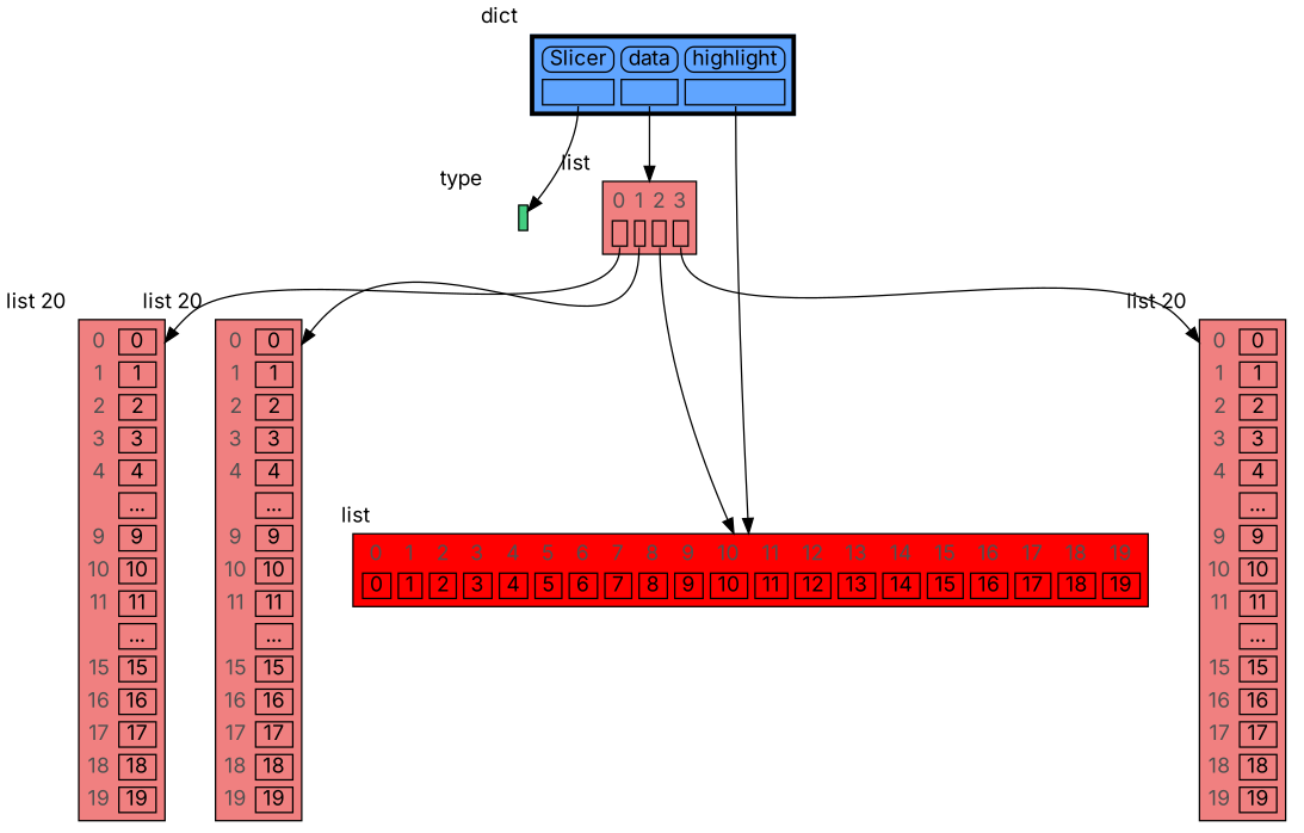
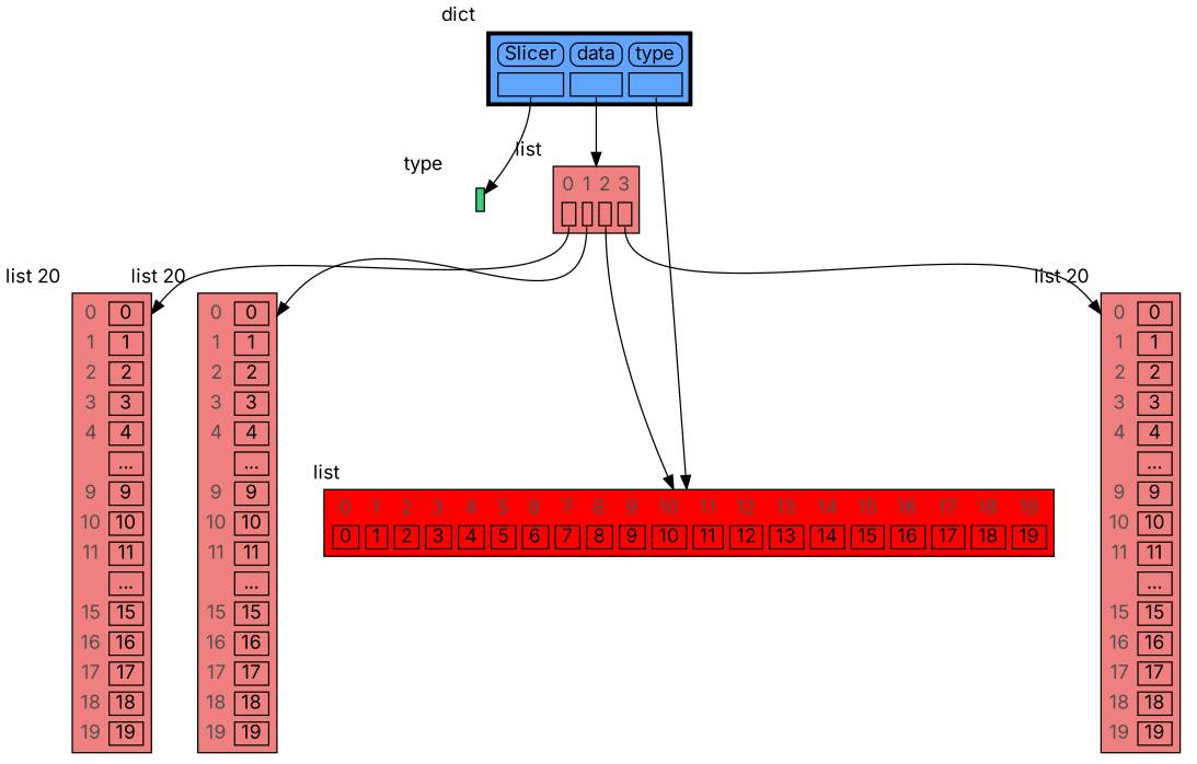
  digraph {
    fontname=Inter
    node [shape=plaintext xlabel="list 20" fontname=Inter]
    edge [style=solid fontname=Inter headport=table]
    n1 [label=< <TABLE BORDER="1" CELLBORDER="1" CELLSPACING="0" CELLPADDING="0" BGCOLOR="seagreen3" PORT="table">     <TR><TD BORDER="0"> </TD></TR> </TABLE> > xlabel=type]
    n2 [label=< <TABLE BORDER="1" CELLBORDER="1" CELLSPACING="5" CELLPADDING="0" BGCOLOR="lightcoral" PORT="table">     <TR><TD BORDER="0"><font color="#505050">0</font></TD><TD BORDER="0"><font color="#505050">1</font></TD><TD BORDER="0"><font color="#505050">2</font></TD><TD BORDER="0"><font color="#505050">3</font></TD></TR>     <TR><TD BORDER="1" PORT="ref0"> </TD><TD BORDER="1" PORT="ref1"> </TD><TD BORDER="1" PORT="ref2"> </TD><TD BORDER="1" PORT="ref3"> </TD></TR> </TABLE> > xlabel=list]
    n3 [label=< <TABLE BORDER="1" CELLBORDER="1" CELLSPACING="5" CELLPADDING="0" BGCOLOR="lightcoral" PORT="table">     <TR><TD BORDER="0"><font color="#505050">0</font></TD><TD BORDER="1"> 0 </TD></TR>     <TR><TD BORDER="0"><font color="#505050">1</font></TD><TD BORDER="1"> 1 </TD></TR>     <TR><TD BORDER="0"><font color="#505050">2</font></TD><TD BORDER="1"> 2 </TD></TR>     <TR><TD BORDER="0"><font color="#505050">3</font></TD><TD BORDER="1"> 3 </TD></TR>     <TR><TD BORDER="0"><font color="#505050">4</font></TD><TD BORDER="1"> 4 </TD></TR>     <TR><TD BORDER="0">  </TD><TD BORDER="1" >...</TD></TR>     <TR><TD BORDER="0"><font color="#505050">9</font></TD><TD BORDER="1"> 9 </TD></TR>     <TR><TD BORDER="0"><font color="#505050">10</font></TD><TD BORDER="1"> 10 </TD></TR>     <TR><TD BORDER="0"><font color="#505050">11</font></TD><TD BORDER="1"> 11 </TD></TR>     <TR><TD BORDER="0">  </TD><TD BORDER="1" >...</TD></TR>     <TR><TD BORDER="0"><font color="#505050">15</font></TD><TD BORDER="1"> 15 </TD></TR>     <TR><TD BORDER="0"><font color="#505050">16</font></TD><TD BORDER="1"> 16 </TD></TR>     <TR><TD BORDER="0"><font color="#505050">17</font></TD><TD BORDER="1"> 17 </TD></TR>     <TR><TD BORDER="0"><font color="#505050">18</font></TD><TD BORDER="1"> 18 </TD></TR>     <TR><TD BORDER="0"><font color="#505050">19</font></TD><TD BORDER="1"> 19 </TD></TR> </TABLE> >]
    n4 [label=< <TABLE BORDER="1" CELLBORDER="1" CELLSPACING="5" CELLPADDING="0" BGCOLOR="lightcoral" PORT="table">     <TR><TD BORDER="0"><font color="#505050">0</font></TD><TD BORDER="1"> 0 </TD></TR>     <TR><TD BORDER="0"><font color="#505050">1</font></TD><TD BORDER="1"> 1 </TD></TR>     <TR><TD BORDER="0"><font color="#505050">2</font></TD><TD BORDER="1"> 2 </TD></TR>     <TR><TD BORDER="0"><font color="#505050">3</font></TD><TD BORDER="1"> 3 </TD></TR>     <TR><TD BORDER="0"><font color="#505050">4</font></TD><TD BORDER="1"> 4 </TD></TR>     <TR><TD BORDER="0">  </TD><TD BORDER="1" >...</TD></TR>     <TR><TD BORDER="0"><font color="#505050">9</font></TD><TD BORDER="1"> 9 </TD></TR>     <TR><TD BORDER="0"><font color="#505050">10</font></TD><TD BORDER="1"> 10 </TD></TR>     <TR><TD BORDER="0"><font color="#505050">11</font></TD><TD BORDER="1"> 11 </TD></TR>     <TR><TD BORDER="0">  </TD><TD BORDER="1" >...</TD></TR>     <TR><TD BORDER="0"><font color="#505050">15</font></TD><TD BORDER="1"> 15 </TD></TR>     <TR><TD BORDER="0"><font color="#505050">16</font></TD><TD BORDER="1"> 16 </TD></TR>     <TR><TD BORDER="0"><font color="#505050">17</font></TD><TD BORDER="1"> 17 </TD></TR>     <TR><TD BORDER="0"><font color="#505050">18</font></TD><TD BORDER="1"> 18 </TD></TR>     <TR><TD BORDER="0"><font color="#505050">19</font></TD><TD BORDER="1"> 19 </TD></TR> </TABLE> >]
    n5 [label=< <TABLE BORDER="1" CELLBORDER="1" CELLSPACING="5" CELLPADDING="0" BGCOLOR="red" PORT="table">     <TR><TD BORDER="0"><font color="#505050">0</font></TD><TD BORDER="0"><font color="#505050">1</font></TD><TD BORDER="0"><font color="#505050">2</font></TD><TD BORDER="0"><font color="#505050">3</font></TD><TD BORDER="0"><font color="#505050">4</font></TD><TD BORDER="0"><font color="#505050">5</font></TD><TD BORDER="0"><font color="#505050">6</font></TD><TD BORDER="0"><font color="#505050">7</font></TD><TD BORDER="0"><font color="#505050">8</font></TD><TD BORDER="0"><font color="#505050">9</font></TD><TD BORDER="0"><font color="#505050">10</font></TD><TD BORDER="0"><font color="#505050">11</font></TD><TD BORDER="0"><font color="#505050">12</font></TD><TD BORDER="0"><font color="#505050">13</font></TD><TD BORDER="0"><font color="#505050">14</font></TD><TD BORDER="0"><font color="#505050">15</font></TD><TD BORDER="0"><font color="#505050">16</font></TD><TD BORDER="0"><font color="#505050">17</font></TD><TD BORDER="0"><font color="#505050">18</font></TD><TD BORDER="0"><font color="#505050">19</font></TD></TR>     <TR><TD BORDER="1"> 0 </TD><TD BORDER="1"> 1 </TD><TD BORDER="1"> 2 </TD><TD BORDER="1"> 3 </TD><TD BORDER="1"> 4 </TD><TD BORDER="1"> 5 </TD><TD BORDER="1"> 6 </TD><TD BORDER="1"> 7 </TD><TD BORDER="1"> 8 </TD><TD BORDER="1"> 9 </TD><TD BORDER="1"> 10 </TD><TD BORDER="1"> 11 </TD><TD BORDER="1"> 12 </TD><TD BORDER="1"> 13 </TD><TD BORDER="1"> 14 </TD><TD BORDER="1"> 15 </TD><TD BORDER="1"> 16 </TD><TD BORDER="1"> 17 </TD><TD BORDER="1"> 18 </TD><TD BORDER="1"> 19 </TD></TR> </TABLE> > xlabel=list]
    n6 [label=< <TABLE BORDER="1" CELLBORDER="1" CELLSPACING="5" CELLPADDING="0" BGCOLOR="lightcoral" PORT="table">     <TR><TD BORDER="0"><font color="#505050">0</font></TD><TD BORDER="1"> 0 </TD></TR>     <TR><TD BORDER="0"><font color="#505050">1</font></TD><TD BORDER="1"> 1 </TD></TR>     <TR><TD BORDER="0"><font color="#505050">2</font></TD><TD BORDER="1"> 2 </TD></TR>     <TR><TD BORDER="0"><font color="#505050">3</font></TD><TD BORDER="1"> 3 </TD></TR>     <TR><TD BORDER="0"><font color="#505050">4</font></TD><TD BORDER="1"> 4 </TD></TR>     <TR><TD BORDER="0">  </TD><TD BORDER="1" >...</TD></TR>     <TR><TD BORDER="0"><font color="#505050">9</font></TD><TD BORDER="1"> 9 </TD></TR>     <TR><TD BORDER="0"><font color="#505050">10</font></TD><TD BORDER="1"> 10 </TD></TR>     <TR><TD BORDER="0"><font color="#505050">11</font></TD><TD BORDER="1"> 11 </TD></TR>     <TR><TD BORDER="0">  </TD><TD BORDER="1" >...</TD></TR>     <TR><TD BORDER="0"><font color="#505050">15</font></TD><TD BORDER="1"> 15 </TD></TR>     <TR><TD BORDER="0"><font color="#505050">16</font></TD><TD BORDER="1"> 16 </TD></TR>     <TR><TD BORDER="0"><font color="#505050">17</font></TD><TD BORDER="1"> 17 </TD></TR>     <TR><TD BORDER="0"><font color="#505050">18</font></TD><TD BORDER="1"> 18 </TD></TR>     <TR><TD BORDER="0"><font color="#505050">19</font></TD><TD BORDER="1"> 19 </TD></TR> </TABLE> >]
-   n7 [label=< <TABLE BORDER="3" CELLBORDER="1" CELLSPACING="5" CELLPADDING="0" BGCOLOR="#60a5ff" PORT="table">     <TR><TD BORDER="1" STYLE="ROUNDED"> Slicer </TD><TD BORDER="1" STYLE="ROUNDED"> data </TD><TD BORDER="1" STYLE="ROUNDED"> highlight </TD></TR>     <TR><TD BORDER="1" PORT="ref0"> </TD><TD BORDER="1" PORT="ref1"> </TD><TD BORDER="1" PORT="ref2"> </TD></TR> </TABLE> > xlabel=dict]
+   n7 [label=< <TABLE BORDER="3" CELLBORDER="1" CELLSPACING="5" CELLPADDING="0" BGCOLOR="#60a5ff" PORT="table">     <TR><TD BORDER="1" STYLE="ROUNDED"> Slicer </TD><TD BORDER="1" STYLE="ROUNDED"> data </TD><TD BORDER="1" STYLE="ROUNDED"> type </TD></TR>     <TR><TD BORDER="1" PORT="ref0"> </TD><TD BORDER="1" PORT="ref1"> </TD><TD BORDER="1" PORT="ref2"> </TD></TR> </TABLE> > xlabel=dict]
    subgraph sub_1 {
      rank=same
      n1
      n2
    }
    subgraph sub_2 {
      rank=same
      n3
      n4
      n5
      n6
    }
    n1 -> n2 [style=invis weight=10 headport=""]
    n2 -> n3 [tailport=ref0]
    n2 -> n4 [tailport=ref1]
    n2 -> n5 [tailport=ref2]
    n2 -> n6 [tailport=ref3]
    n3 -> n4 [style=invis weight=10 headport=""]
    n4 -> n5 [style=invis weight=10 headport=""]
    n5 -> n6 [style=invis weight=10 headport=""]
    n7 -> n1 [tailport=ref0]
    n7 -> n2 [tailport=ref1]
    n7 -> n5 [tailport=ref2]
  }
